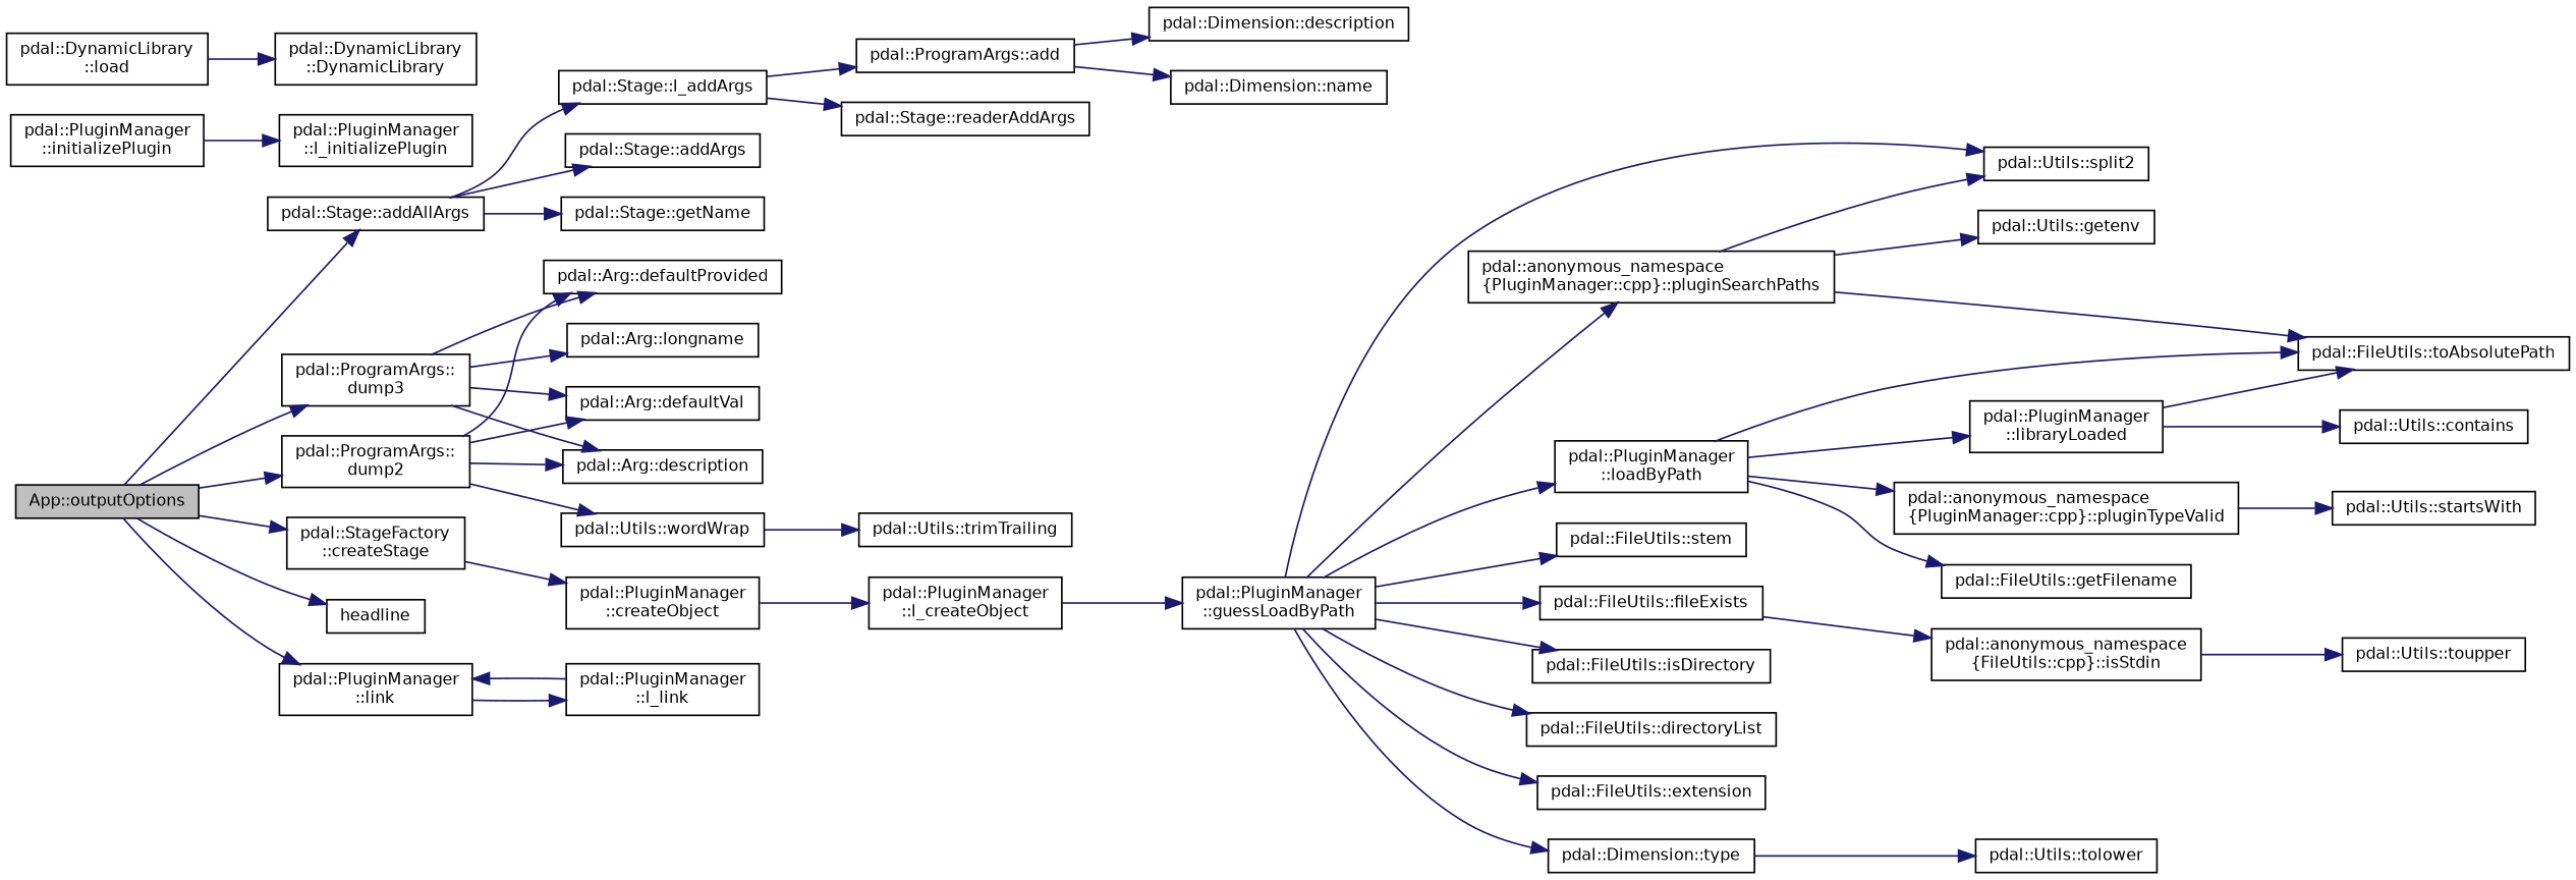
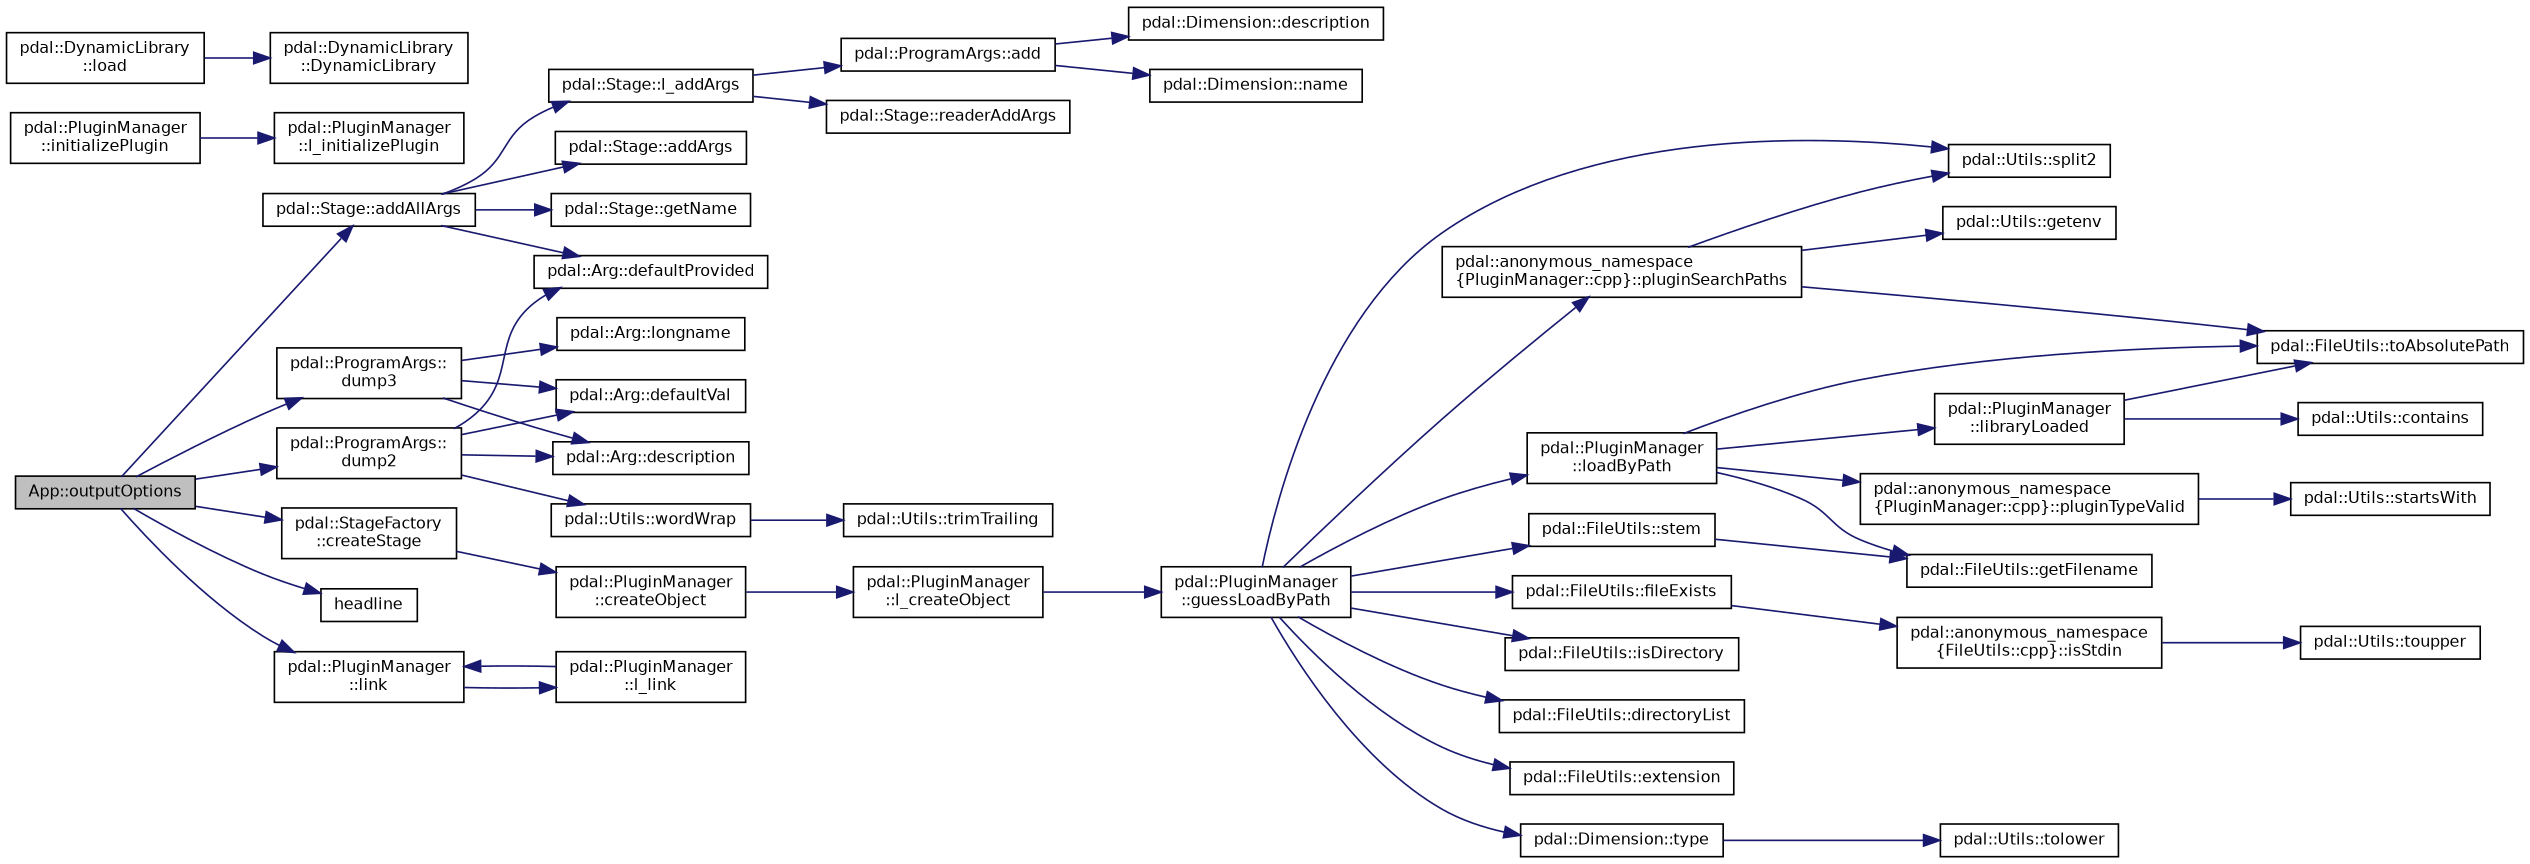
  digraph {
    rankdir=LR
    node [color=black fillcolor=white fontname=Helvetica fontsize=10 shape=record style=filled]
    edge [color=midnightblue fontname=Helvetica fontsize=10 labelfontname=Helvetica labelfontsize=10 style=solid]
    n1 [fillcolor=grey75 fontcolor=black height=0.2 label="App::outputOptions" width=0.4]
    n2 [height=0.2 label="pdal::Stage::addAllArgs" width=0.4]
    n3 [height=0.2 label="pdal::StageFactory\l::createStage" width=0.4]
    n4 [height=0.2 label="pdal::ProgramArgs::\ldump2" width=0.4]
    n5 [height=0.2 label="pdal::ProgramArgs::\ldump3" width=0.4]
    n6 [height=0.2 label=headline width=0.4]
    n7 [height=0.2 label="pdal::PluginManager\l::link" width=0.4]
    n8 [height=0.2 label="pdal::Stage::l_addArgs" width=0.4]
    n9 [height=0.2 label="pdal::Stage::addArgs" width=0.4]
    n10 [height=0.2 label="pdal::Stage::getName" width=0.4]
    n11 [height=0.2 label="pdal::PluginManager\l::createObject" width=0.4]
    n12 [height=0.2 label="pdal::Arg::defaultProvided" width=0.4]
    n13 [height=0.2 label="pdal::Arg::defaultVal" width=0.4]
    n14 [height=0.2 label="pdal::Utils::wordWrap" width=0.4]
    n15 [height=0.2 label="pdal::Arg::description" width=0.4]
    n16 [height=0.2 label="pdal::Arg::longname" width=0.4]
    n17 [height=0.2 label="pdal::PluginManager\l::l_link" width=0.4]
    n18 [height=0.2 label="pdal::ProgramArgs::add" width=0.4]
    n19 [height=0.2 label="pdal::Stage::readerAddArgs" width=0.4]
    n20 [height=0.2 label="pdal::Dimension::name" width=0.4]
    n21 [height=0.2 label="pdal::Dimension::description" width=0.4]
    n22 [height=0.2 label="pdal::PluginManager\l::l_createObject" width=0.4]
    n23 [height=0.2 label="pdal::PluginManager\l::guessLoadByPath" width=0.4]
    n24 [height=0.2 label="pdal::Utils::split2" width=0.4]
    n25 [height=0.2 label="pdal::anonymous_namespace\l\{PluginManager::cpp\}::pluginSearchPaths" width=0.4]
    n26 [height=0.2 label="pdal::FileUtils::fileExists" width=0.4]
    n27 [height=0.2 label="pdal::FileUtils::isDirectory" width=0.4]
    n28 [height=0.2 label="pdal::FileUtils::directoryList" width=0.4]
    n29 [height=0.2 label="pdal::FileUtils::extension" width=0.4]
    n30 [height=0.2 label="pdal::FileUtils::stem" width=0.4]
    n31 [height=0.2 label="pdal::Dimension::type" width=0.4]
    n32 [height=0.2 label="pdal::PluginManager\l::loadByPath" width=0.4]
    n33 [height=0.2 label="pdal::Utils::getenv" width=0.4]
    n34 [height=0.2 label="pdal::FileUtils::toAbsolutePath" width=0.4]
    n35 [height=0.2 label="pdal::anonymous_namespace\l\{FileUtils::cpp\}::isStdin" width=0.4]
    n36 [height=0.2 label="pdal::FileUtils::getFilename" width=0.4]
    n37 [height=0.2 label="pdal::Utils::tolower" width=0.4]
    n38 [height=0.2 label="pdal::anonymous_namespace\l\{PluginManager::cpp\}::pluginTypeValid" width=0.4]
    n39 [height=0.2 label="pdal::PluginManager\l::libraryLoaded" width=0.4]
    n40 [height=0.2 label="pdal::Utils::toupper" width=0.4]
    n41 [height=0.2 label="pdal::Utils::startsWith" width=0.4]
    n42 [height=0.2 label="pdal::Utils::contains" width=0.4]
    n43 [height=0.2 label="pdal::PluginManager\l::initializePlugin" width=0.4]
    n44 [height=0.2 label="pdal::PluginManager\l::l_initializePlugin" width=0.4]
    n45 [height=0.2 label="pdal::DynamicLibrary\l::load" width=0.4]
    n46 [height=0.2 label="pdal::DynamicLibrary\l::DynamicLibrary" width=0.4]
    n47 [height=0.2 label="pdal::Utils::trimTrailing" width=0.4]
    n1 -> n2
    n1 -> n3
    n1 -> n4
    n1 -> n5
    n1 -> n6
    n1 -> n7
    n2 -> n8
    n2 -> n9
    n2 -> n10
    n3 -> n11
    n4 -> n12
    n4 -> n13
    n4 -> n14
    n4 -> n15
-   n5 -> n12
+   n2 -> n12
    n5 -> n13
    n5 -> n15
    n5 -> n16
    n7 -> n17
    n8 -> n18
    n8 -> n19
    n11 -> n22
    n14 -> n47
    n17 -> n7
    n18 -> n20
    n18 -> n21
    n22 -> n23
    n23 -> n24
    n23 -> n25
    n23 -> n26
    n23 -> n27
    n23 -> n28
    n23 -> n29
    n23 -> n30
    n23 -> n31
    n23 -> n32
    n25 -> n24
    n25 -> n33
    n25 -> n34
    n26 -> n35
+   n30 -> n36
    n31 -> n37
    n32 -> n34
    n32 -> n36
    n32 -> n38
    n32 -> n39
    n35 -> n40
    n38 -> n41
    n39 -> n34
    n39 -> n42
    n43 -> n44
    n45 -> n46
  }
